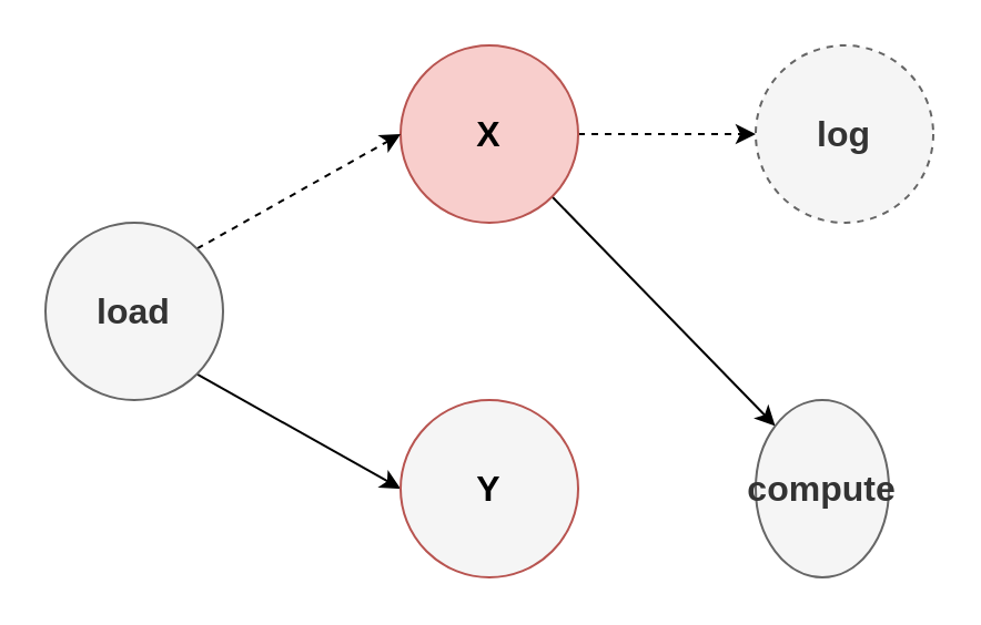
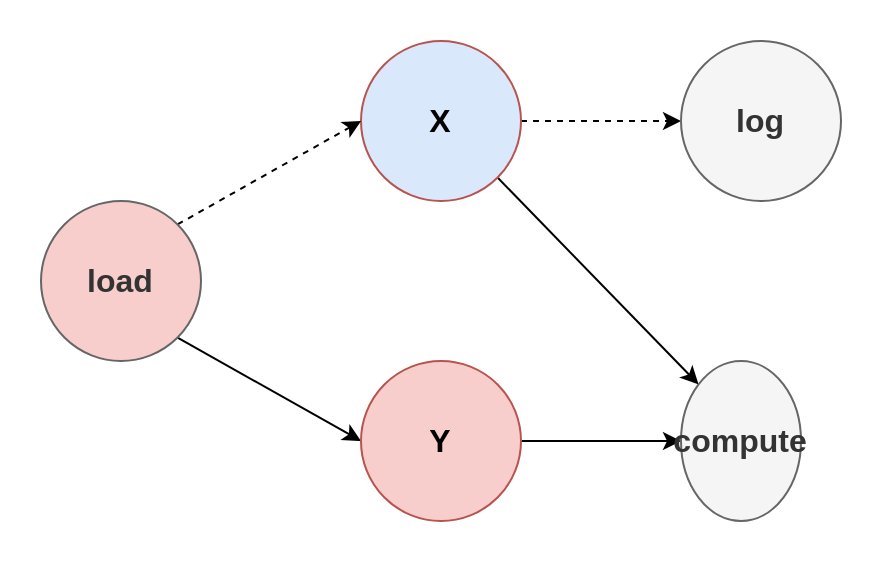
  <mxCell id="0" />
  <mxCell id="1" parent="0" />
  <mxCell id="2" value="" style="edgeStyle=none;rounded=0;orthogonalLoop=1;jettySize=auto;html=1;dashed=1;" edge="1" parent="1" source="4" target="8"><mxGeometry relative="1" as="geometry" /></mxCell>
  <mxCell id="3" style="edgeStyle=none;rounded=0;orthogonalLoop=1;jettySize=auto;html=1;exitX=1;exitY=1;exitDx=0;exitDy=0;entryX=0;entryY=0;entryDx=0;entryDy=0;" edge="1" parent="1" source="4" target="11"><mxGeometry relative="1" as="geometry" /></mxCell>
- <mxCell id="4" value="&lt;font size=&quot;3&quot;&gt;&lt;b&gt;X&lt;/b&gt;&lt;/font&gt;" style="ellipse;whiteSpace=wrap;html=1;aspect=fixed;fillColor=#f8cecc;strokeColor=#b85450;" parent="1" vertex="1"><mxGeometry x="180" y="20" width="80" height="80" as="geometry" /></mxCell>
+ <mxCell id="4" value="&lt;font size=&quot;3&quot;&gt;&lt;b&gt;X&lt;/b&gt;&lt;/font&gt;" style="ellipse;whiteSpace=wrap;html=1;aspect=fixed;fillColor=#dae8fc;strokeColor=#b85450;" parent="1" vertex="1"><mxGeometry x="180" y="20" width="80" height="80" as="geometry" /></mxCell>
  <mxCell id="5" style="rounded=0;orthogonalLoop=1;jettySize=auto;html=1;exitX=1;exitY=0;exitDx=0;exitDy=0;entryX=0;entryY=0.5;entryDx=0;entryDy=0;dashed=1;" parent="1" source="7" target="4" edge="1"><mxGeometry relative="1" as="geometry" /></mxCell>
  <mxCell id="6" style="rounded=0;orthogonalLoop=1;jettySize=auto;html=1;exitX=1;exitY=1;exitDx=0;exitDy=0;entryX=0;entryY=0.5;entryDx=0;entryDy=0;" edge="1" parent="1" source="7" target="10"><mxGeometry relative="1" as="geometry" /></mxCell>
- <mxCell id="7" value="&lt;font size=&quot;3&quot;&gt;&lt;b&gt;load&lt;/b&gt;&lt;/font&gt;" style="ellipse;whiteSpace=wrap;html=1;aspect=fixed;fillColor=#f5f5f5;strokeColor=#666666;fontColor=#333333;" parent="1" vertex="1"><mxGeometry x="20" y="100" width="80" height="80" as="geometry" /></mxCell>
- <mxCell id="8" value="&lt;font size=&quot;3&quot;&gt;&lt;b&gt;log&lt;/b&gt;&lt;/font&gt;" style="ellipse;whiteSpace=wrap;html=1;aspect=fixed;fillColor=#f5f5f5;strokeColor=#666666;fontColor=#333333;dashed=1;" vertex="1" parent="1"><mxGeometry x="340" y="20" width="80" height="80" as="geometry" /></mxCell>
- <mxCell id="10" value="&lt;font size=&quot;3&quot;&gt;&lt;b&gt;Y&lt;/b&gt;&lt;/font&gt;" style="ellipse;whiteSpace=wrap;html=1;aspect=fixed;fillColor=#f5f5f5;strokeColor=#b85450;" vertex="1" parent="1"><mxGeometry x="180" y="180" width="80" height="80" as="geometry" /></mxCell>
+ <mxCell id="7" value="&lt;font size=&quot;3&quot;&gt;&lt;b&gt;load&lt;/b&gt;&lt;/font&gt;" style="ellipse;whiteSpace=wrap;html=1;aspect=fixed;fillColor=#f8cecc;strokeColor=#666666;fontColor=#333333;" parent="1" vertex="1"><mxGeometry x="20" y="100" width="80" height="80" as="geometry" /></mxCell>
+ <mxCell id="8" value="&lt;font size=&quot;3&quot;&gt;&lt;b&gt;log&lt;/b&gt;&lt;/font&gt;" style="ellipse;whiteSpace=wrap;html=1;aspect=fixed;fillColor=#f5f5f5;strokeColor=#666666;fontColor=#333333;" vertex="1" parent="1"><mxGeometry x="340" y="20" width="80" height="80" as="geometry" /></mxCell>
+ <mxCell id="9" value="" style="edgeStyle=none;rounded=0;orthogonalLoop=1;jettySize=auto;html=1;" edge="1" parent="1" source="10" target="11"><mxGeometry relative="1" as="geometry" /></mxCell>
+ <mxCell id="10" value="&lt;font size=&quot;3&quot;&gt;&lt;b&gt;Y&lt;/b&gt;&lt;/font&gt;" style="ellipse;whiteSpace=wrap;html=1;aspect=fixed;fillColor=#f8cecc;strokeColor=#b85450;" vertex="1" parent="1"><mxGeometry x="180" y="180" width="80" height="80" as="geometry" /></mxCell>
  <mxCell id="11" value="&lt;font size=&quot;3&quot;&gt;&lt;b&gt;compute&lt;/b&gt;&lt;/font&gt;" style="ellipse;whiteSpace=wrap;html=1;aspect=fixed;fillColor=#f5f5f5;strokeColor=#666666;fontColor=#333333;" vertex="1" parent="1"><mxGeometry x="340" y="180" width="60" height="80" as="geometry" /></mxCell>
